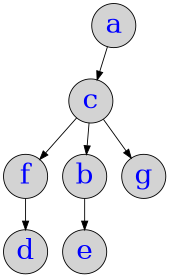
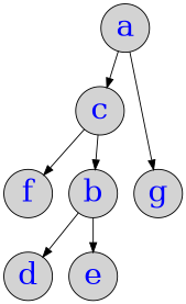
  digraph {
    node [fontcolor=blue fontsize=32 margin=0 shape=circle style=filled]
    a [width=0.5]
    c [width=0.5]
    b [width=0.5]
    d [width=0.5]
    e [width=0.5]
    f [width=0.5]
    g [width=0.5]
    a -> c
    c -> b
    c -> f
-   c -> g
-   f -> d
+   a -> g
+   b -> d
    b -> e
  }
